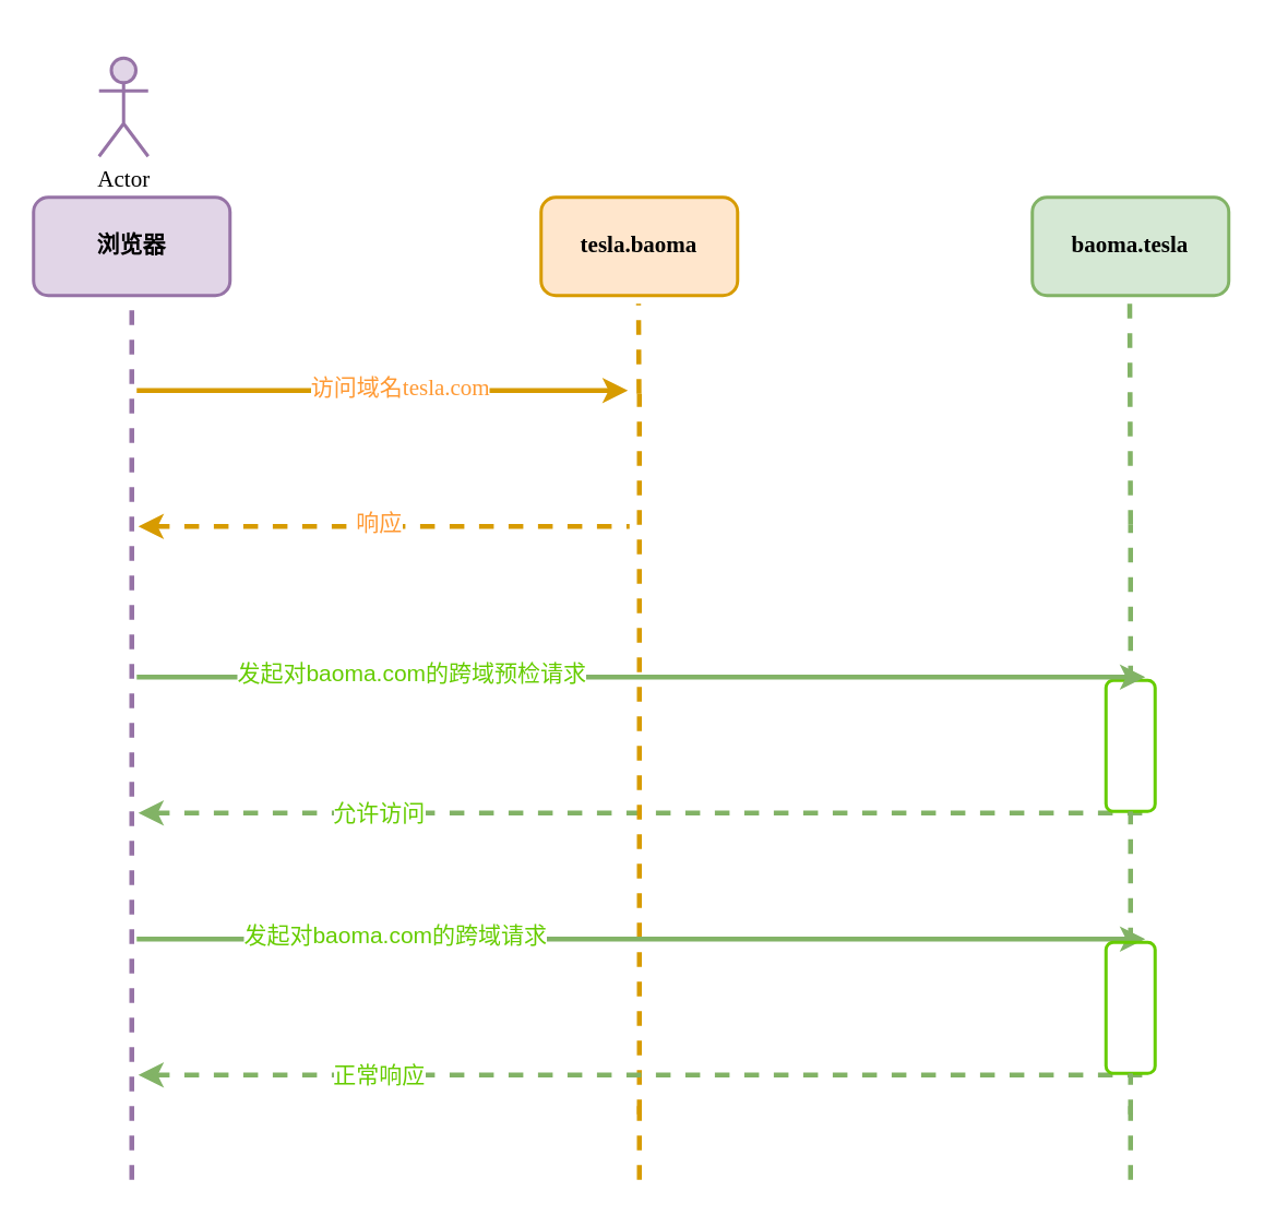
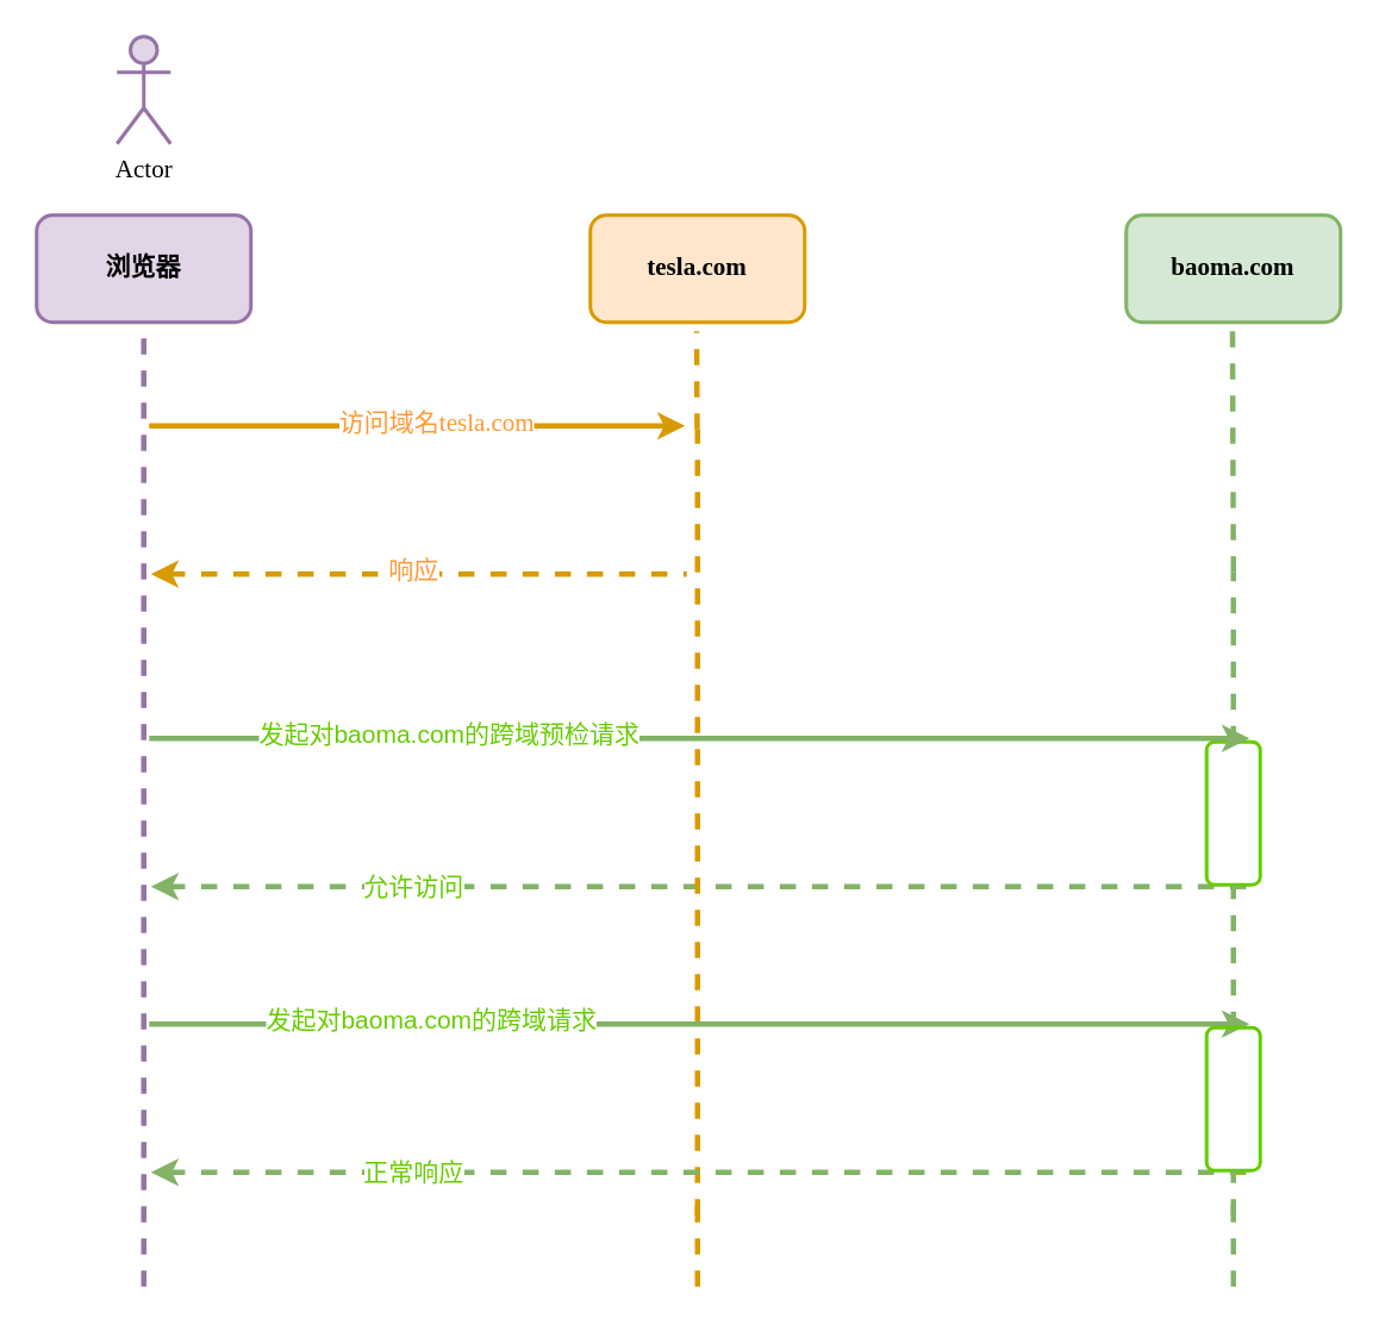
  <mxCell id="0" />
  <mxCell id="1" parent="0" />
  <mxCell id="2" value="浏览器" style="rounded=1;whiteSpace=wrap;html=1;fontSize=14;fontFamily=Comic Sans MS;fillColor=#e1d5e7;strokeColor=#9673a6;strokeWidth=2;fontStyle=1" parent="1" vertex="1"><mxGeometry x="20" y="120" width="120" height="60" as="geometry" /></mxCell>
- <mxCell id="3" value="baoma.tesla" style="rounded=1;whiteSpace=wrap;html=1;fontSize=14;fontFamily=Comic Sans MS;fillColor=#d5e8d4;strokeColor=#82b366;strokeWidth=2;fontStyle=1" parent="1" vertex="1"><mxGeometry x="630" y="120" width="120" height="60" as="geometry" /></mxCell>
- <mxCell id="4" value="Actor" style="shape=umlActor;verticalLabelPosition=bottom;verticalAlign=top;html=1;outlineConnect=0;fontFamily=Comic Sans MS;fontSize=14;fillColor=#e1d5e7;strokeColor=#9673a6;strokeWidth=2;" parent="1" vertex="1"><mxGeometry x="60" y="35" width="30" height="60" as="geometry" /></mxCell>
+ <mxCell id="3" value="baoma.com" style="rounded=1;whiteSpace=wrap;html=1;fontSize=14;fontFamily=Comic Sans MS;fillColor=#d5e8d4;strokeColor=#82b366;strokeWidth=2;fontStyle=1" parent="1" vertex="1"><mxGeometry x="630" y="120" width="120" height="60" as="geometry" /></mxCell>
+ <mxCell id="4" value="Actor" style="shape=umlActor;verticalLabelPosition=bottom;verticalAlign=top;html=1;outlineConnect=0;fontFamily=Comic Sans MS;fontSize=14;fillColor=#e1d5e7;strokeColor=#9673a6;strokeWidth=2;" parent="1" vertex="1"><mxGeometry x="65" y="20" width="30" height="60" as="geometry" /></mxCell>
  <mxCell id="5" value="" style="endArrow=none;html=1;fontFamily=Comic Sans MS;fontSize=14;dashed=1;jumpSize=12;jumpStyle=none;endSize=15;startSize=20;strokeWidth=3;rounded=0;fillColor=#e1d5e7;strokeColor=#9673a6;" parent="1" edge="1"><mxGeometry width="50" height="50" relative="1" as="geometry"><mxPoint x="80" y="720" as="sourcePoint" /><mxPoint x="80" y="185" as="targetPoint" /></mxGeometry></mxCell>
  <mxCell id="6" value="" style="endArrow=none;html=1;fontFamily=Comic Sans MS;fontSize=14;dashed=1;jumpSize=12;jumpStyle=none;endSize=15;startSize=20;strokeWidth=3;rounded=0;fillColor=#d5e8d4;strokeColor=#82b366;" parent="1" edge="1"><mxGeometry width="50" height="50" relative="1" as="geometry"><mxPoint x="690" y="320" as="sourcePoint" /><mxPoint x="689.5" y="185" as="targetPoint" /></mxGeometry></mxCell>
  <mxCell id="7" value="" style="endArrow=none;html=1;fontFamily=Comic Sans MS;fontSize=14;dashed=1;jumpSize=12;jumpStyle=none;endSize=15;startSize=20;strokeWidth=3;rounded=0;fillColor=#d5e8d4;strokeColor=#82b366;" parent="1" source="19" edge="1"><mxGeometry width="50" height="50" relative="1" as="geometry"><mxPoint x="689.5" y="680" as="sourcePoint" /><mxPoint x="690" y="320" as="targetPoint" /></mxGeometry></mxCell>
  <mxCell id="8" value="" style="endArrow=classic;html=1;strokeWidth=3;fontFamily=Comic Sans MS;fontSize=14;fillColor=#ffe6cc;strokeColor=#d79b00;" parent="1" edge="1"><mxGeometry width="50" height="50" relative="1" as="geometry"><mxPoint x="83" y="238" as="sourcePoint" /><mxPoint x="383" y="238" as="targetPoint" /></mxGeometry></mxCell>
  <mxCell id="9" value="访问域名tesla.com" style="edgeLabel;html=1;align=center;verticalAlign=middle;resizable=0;points=[];fontSize=14;fontFamily=Comic Sans MS;fontColor=#FF9933;" parent="8" vertex="1" connectable="0"><mxGeometry x="-0.069" relative="1" as="geometry"><mxPoint x="20" y="-2" as="offset" /></mxGeometry></mxCell>
  <mxCell id="10" value="" style="endArrow=none;html=1;strokeWidth=3;fontFamily=Comic Sans MS;fontSize=14;fillColor=#ffe6cc;strokeColor=#d79b00;startArrow=classic;startFill=1;endFill=0;dashed=1;" parent="1" edge="1"><mxGeometry width="50" height="50" relative="1" as="geometry"><mxPoint x="84" y="321" as="sourcePoint" /><mxPoint x="384" y="321" as="targetPoint" /></mxGeometry></mxCell>
  <mxCell id="11" value="响应" style="edgeLabel;html=1;align=center;verticalAlign=middle;resizable=0;points=[];fontSize=14;fontFamily=Comic Sans MS;fontColor=#FF9933;" parent="10" vertex="1" connectable="0"><mxGeometry x="-0.089" relative="1" as="geometry"><mxPoint x="9" y="-2" as="offset" /></mxGeometry></mxCell>
  <mxCell id="12" value="" style="endArrow=none;html=1;strokeWidth=3;fontFamily=Comic Sans MS;fontSize=14;fillColor=#d5e8d4;startArrow=classic;startFill=1;endFill=0;dashed=1;strokeColor=#82b366;" parent="1" edge="1"><mxGeometry width="50" height="50" relative="1" as="geometry"><mxPoint x="84" y="496" as="sourcePoint" /><mxPoint x="700" y="496" as="targetPoint" /></mxGeometry></mxCell>
  <mxCell id="13" value="允许访问" style="edgeLabel;html=1;align=center;verticalAlign=middle;resizable=0;points=[];fontSize=14;fontColor=#66CC00;" parent="12" vertex="1" connectable="0"><mxGeometry x="-0.441" y="-1" relative="1" as="geometry"><mxPoint x="-26" y="-2" as="offset" /></mxGeometry></mxCell>
  <mxCell id="14" value="" style="endArrow=none;html=1;fontFamily=Comic Sans MS;fontSize=14;dashed=1;jumpSize=12;jumpStyle=none;endSize=15;startSize=20;strokeWidth=3;rounded=0;fillColor=#d5e8d4;strokeColor=#82b366;" parent="1" edge="1"><mxGeometry width="50" height="50" relative="1" as="geometry"><mxPoint x="690" y="720" as="sourcePoint" /><mxPoint x="690" y="675" as="targetPoint" /></mxGeometry></mxCell>
- <mxCell id="15" value="tesla.baoma" style="rounded=1;whiteSpace=wrap;html=1;fontSize=14;fontFamily=Comic Sans MS;fillColor=#ffe6cc;strokeColor=#d79b00;strokeWidth=2;fontStyle=1" parent="1" vertex="1"><mxGeometry x="330" y="120" width="120" height="60" as="geometry" /></mxCell>
+ <mxCell id="15" value="tesla.com" style="rounded=1;whiteSpace=wrap;html=1;fontSize=14;fontFamily=Comic Sans MS;fillColor=#ffe6cc;strokeColor=#d79b00;strokeWidth=2;fontStyle=1" parent="1" vertex="1"><mxGeometry x="330" y="120" width="120" height="60" as="geometry" /></mxCell>
  <mxCell id="16" value="" style="endArrow=none;html=1;fontFamily=Comic Sans MS;fontSize=14;dashed=1;jumpSize=12;jumpStyle=none;endSize=15;startSize=20;strokeWidth=3;rounded=0;fillColor=#ffe6cc;strokeColor=#d79b00;" parent="1" edge="1"><mxGeometry width="50" height="50" relative="1" as="geometry"><mxPoint x="389.789" y="240" as="sourcePoint" /><mxPoint x="389.5" y="185" as="targetPoint" /></mxGeometry></mxCell>
  <mxCell id="17" value="" style="endArrow=none;html=1;fontFamily=Comic Sans MS;fontSize=14;dashed=1;jumpSize=12;jumpStyle=none;endSize=15;startSize=20;strokeWidth=3;rounded=0;fillColor=#ffe6cc;strokeColor=#d79b00;" parent="1" edge="1"><mxGeometry width="50" height="50" relative="1" as="geometry"><mxPoint x="390" y="680" as="sourcePoint" /><mxPoint x="390" y="240" as="targetPoint" /></mxGeometry></mxCell>
  <mxCell id="18" value="" style="endArrow=none;html=1;fontFamily=Comic Sans MS;fontSize=14;dashed=1;jumpSize=12;jumpStyle=none;endSize=15;startSize=20;strokeWidth=3;rounded=0;fillColor=#ffe6cc;strokeColor=#d79b00;" parent="1" edge="1"><mxGeometry width="50" height="50" relative="1" as="geometry"><mxPoint x="390" y="720" as="sourcePoint" /><mxPoint x="390" y="675" as="targetPoint" /></mxGeometry></mxCell>
  <mxCell id="19" value="" style="rounded=1;whiteSpace=wrap;html=1;fontFamily=Comic Sans MS;fontSize=14;rotation=90;glass=0;fillColor=none;strokeWidth=2;strokeColor=#66CC00;" parent="1" vertex="1"><mxGeometry x="650" y="440" width="80" height="30" as="geometry" /></mxCell>
  <mxCell id="20" value="" style="endArrow=none;html=1;fontFamily=Comic Sans MS;fontSize=14;dashed=1;jumpSize=12;jumpStyle=none;endSize=15;startSize=20;strokeWidth=3;rounded=0;fillColor=#d5e8d4;strokeColor=#82b366;" parent="1" target="19" edge="1" source="27"><mxGeometry width="50" height="50" relative="1" as="geometry"><mxPoint x="690" y="680" as="sourcePoint" /><mxPoint x="690" y="320" as="targetPoint" /></mxGeometry></mxCell>
  <mxCell id="21" value="" style="endArrow=classic;html=1;strokeWidth=3;fontFamily=Comic Sans MS;fontSize=14;fillColor=#d5e8d4;strokeColor=#82b366;" parent="1" edge="1"><mxGeometry width="50" height="50" relative="1" as="geometry"><mxPoint x="83" y="413" as="sourcePoint" /><mxPoint x="699" y="413" as="targetPoint" /><Array as="points"><mxPoint x="380" y="413" /></Array></mxGeometry></mxCell>
  <mxCell id="22" value="发起对baoma.com的跨域预检请求" style="edgeLabel;html=1;align=center;verticalAlign=middle;resizable=0;points=[];fontSize=14;fontColor=#66CC00;" parent="21" vertex="1" connectable="0"><mxGeometry x="-0.036" y="-167" relative="1" as="geometry"><mxPoint x="-130" y="-170" as="offset" /></mxGeometry></mxCell>
  <mxCell id="23" value="" style="endArrow=none;html=1;strokeWidth=3;fontFamily=Comic Sans MS;fontSize=14;fillColor=#d5e8d4;startArrow=classic;startFill=1;endFill=0;dashed=1;strokeColor=#82b366;" edge="1" parent="1"><mxGeometry width="50" height="50" relative="1" as="geometry"><mxPoint x="84" y="656" as="sourcePoint" /><mxPoint x="700" y="656" as="targetPoint" /></mxGeometry></mxCell>
  <mxCell id="24" value="正常响应" style="edgeLabel;html=1;align=center;verticalAlign=middle;resizable=0;points=[];fontSize=14;fontColor=#66CC00;" vertex="1" connectable="0" parent="23"><mxGeometry x="-0.441" y="-1" relative="1" as="geometry"><mxPoint x="-26" y="-2" as="offset" /></mxGeometry></mxCell>
  <mxCell id="25" value="" style="endArrow=classic;html=1;strokeWidth=3;fontFamily=Comic Sans MS;fontSize=14;fillColor=#d5e8d4;strokeColor=#82b366;" edge="1" parent="1"><mxGeometry width="50" height="50" relative="1" as="geometry"><mxPoint x="83" y="573" as="sourcePoint" /><mxPoint x="699" y="573" as="targetPoint" /><Array as="points"><mxPoint x="380" y="573" /></Array></mxGeometry></mxCell>
  <mxCell id="26" value="发起对baoma.com的跨域请求" style="edgeLabel;html=1;align=center;verticalAlign=middle;resizable=0;points=[];fontSize=14;fontColor=#66CC00;" vertex="1" connectable="0" parent="25"><mxGeometry x="-0.036" y="-167" relative="1" as="geometry"><mxPoint x="-140" y="-170" as="offset" /></mxGeometry></mxCell>
  <mxCell id="27" value="" style="rounded=1;whiteSpace=wrap;html=1;fontFamily=Comic Sans MS;fontSize=14;rotation=90;glass=0;fillColor=none;strokeWidth=2;strokeColor=#66CC00;" vertex="1" parent="1"><mxGeometry x="650" y="600" width="80" height="30" as="geometry" /></mxCell>
  <mxCell id="28" value="" style="endArrow=none;html=1;fontFamily=Comic Sans MS;fontSize=14;dashed=1;jumpSize=12;jumpStyle=none;endSize=15;startSize=20;strokeWidth=3;rounded=0;fillColor=#d5e8d4;strokeColor=#82b366;" edge="1" parent="1" target="27"><mxGeometry width="50" height="50" relative="1" as="geometry"><mxPoint x="690" y="680" as="sourcePoint" /><mxPoint x="690" y="495" as="targetPoint" /></mxGeometry></mxCell>
